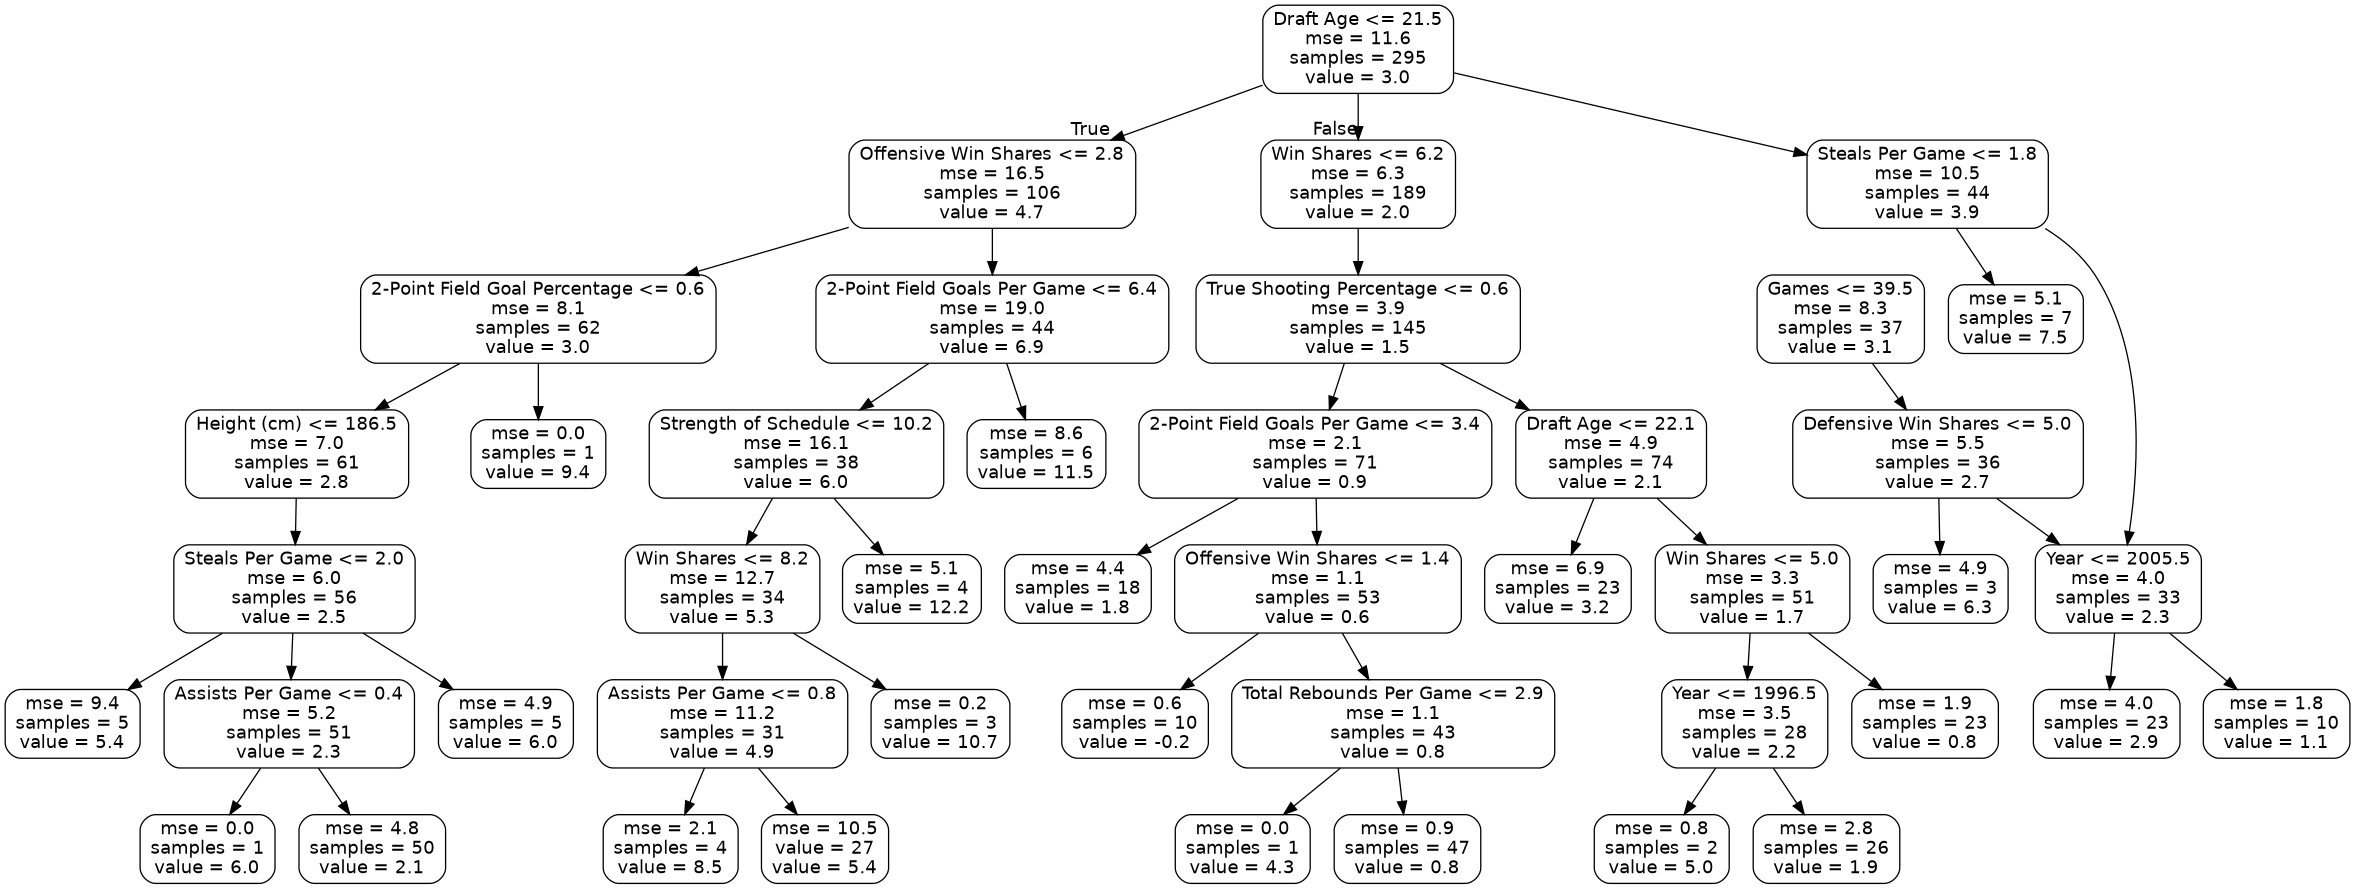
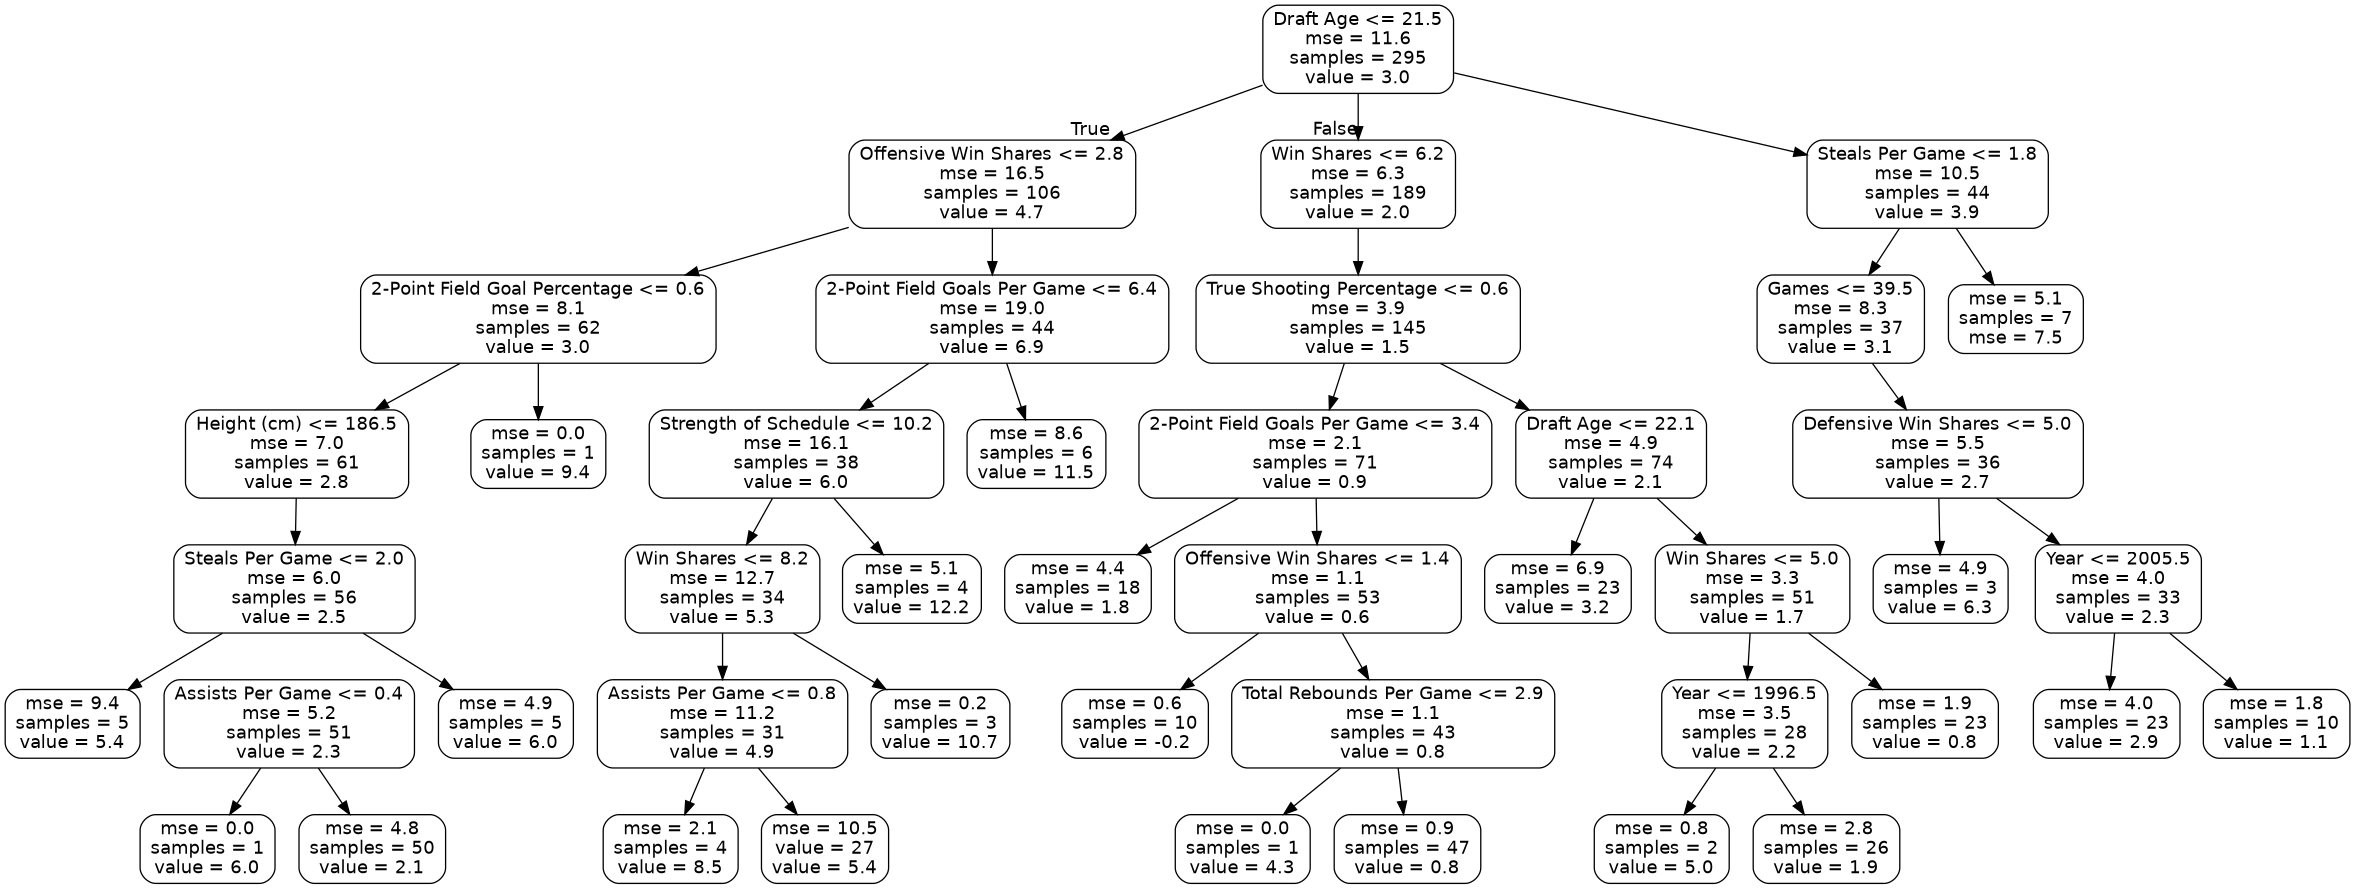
  digraph {
    node [color=black fontname=helvetica shape=box style=rounded]
    edge [fontname=helvetica]
    n1 [label="Draft Age <= 21.5\nmse = 11.6\nsamples = 295\nvalue = 3.0"]
    n2 [label="Offensive Win Shares <= 2.8\nmse = 16.5\nsamples = 106\nvalue = 4.7"]
    n3 [label="Win Shares <= 6.2\nmse = 6.3\nsamples = 189\nvalue = 2.0"]
    n4 [label="Steals Per Game <= 1.8\nmse = 10.5\nsamples = 44\nvalue = 3.9"]
    n5 [label="2-Point Field Goal Percentage <= 0.6\nmse = 8.1\nsamples = 62\nvalue = 3.0"]
    n6 [label="2-Point Field Goals Per Game <= 6.4\nmse = 19.0\nsamples = 44\nvalue = 6.9"]
    n7 [label="True Shooting Percentage <= 0.6\nmse = 3.9\nsamples = 145\nvalue = 1.5"]
    n8 [label="Height (cm) <= 186.5\nmse = 7.0\nsamples = 61\nvalue = 2.8"]
    n9 [label="mse = 0.0\nsamples = 1\nvalue = 9.4"]
    n10 [label="Strength of Schedule <= 10.2\nmse = 16.1\nsamples = 38\nvalue = 6.0"]
    n11 [label="mse = 8.6\nsamples = 6\nvalue = 11.5"]
    n12 [label="Steals Per Game <= 2.0\nmse = 6.0\nsamples = 56\nvalue = 2.5"]
    n13 [label="mse = 9.4\nsamples = 5\nvalue = 5.4"]
    n14 [label="Assists Per Game <= 0.4\nmse = 5.2\nsamples = 51\nvalue = 2.3"]
    n15 [label="mse = 4.9\nsamples = 5\nvalue = 6.0"]
    n16 [label="mse = 0.0\nsamples = 1\nvalue = 6.0"]
    n17 [label="mse = 4.8\nsamples = 50\nvalue = 2.1"]
    n18 [label="Win Shares <= 8.2\nmse = 12.7\nsamples = 34\nvalue = 5.3"]
    n19 [label="mse = 5.1\nsamples = 4\nvalue = 12.2"]
    n20 [label="Assists Per Game <= 0.8\nmse = 11.2\nsamples = 31\nvalue = 4.9"]
    n21 [label="mse = 0.2\nsamples = 3\nvalue = 10.7"]
    n22 [label="mse = 2.1\nsamples = 4\nvalue = 8.5"]
    n23 [label="mse = 10.5\nvalue = 27\nvalue = 5.4"]
    n24 [label="2-Point Field Goals Per Game <= 3.4\nmse = 2.1\nsamples = 71\nvalue = 0.9"]
    n25 [label="Draft Age <= 22.1\nmse = 4.9\nsamples = 74\nvalue = 2.1"]
    n26 [label="Games <= 39.5\nmse = 8.3\nsamples = 37\nvalue = 3.1"]
-   n27 [label="mse = 5.1\nsamples = 7\nvalue = 7.5"]
+   n27 [label="mse = 5.1\nsamples = 7\nmse = 7.5"]
    n28 [label="mse = 4.4\nsamples = 18\nvalue = 1.8"]
    n29 [label="Offensive Win Shares <= 1.4\nmse = 1.1\nsamples = 53\nvalue = 0.6"]
    n30 [label="mse = 6.9\nsamples = 23\nvalue = 3.2"]
    n31 [label="Win Shares <= 5.0\nmse = 3.3\nsamples = 51\nvalue = 1.7"]
    n32 [label="mse = 0.6\nsamples = 10\nvalue = -0.2"]
    n33 [label="Total Rebounds Per Game <= 2.9\nmse = 1.1\nsamples = 43\nvalue = 0.8"]
    n34 [label="mse = 0.0\nsamples = 1\nvalue = 4.3"]
    n35 [label="mse = 0.9\nsamples = 47\nvalue = 0.8"]
    n36 [label="Year <= 1996.5\nmse = 3.5\nsamples = 28\nvalue = 2.2"]
    n37 [label="mse = 1.9\nsamples = 23\nvalue = 0.8"]
    n38 [label="mse = 0.8\nsamples = 2\nvalue = 5.0"]
    n39 [label="mse = 2.8\nsamples = 26\nvalue = 1.9"]
    n40 [label="Defensive Win Shares <= 5.0\nmse = 5.5\nsamples = 36\nvalue = 2.7"]
    n41 [label="Year <= 2005.5\nmse = 4.0\nsamples = 33\nvalue = 2.3"]
    n42 [label="mse = 4.9\nsamples = 3\nvalue = 6.3"]
    n43 [label="mse = 4.0\nsamples = 23\nvalue = 2.9"]
    n44 [label="mse = 1.8\nsamples = 10\nvalue = 1.1"]
    n1 -> n2 [headlabel=True labelangle=45 labeldistance=2.5]
    n1 -> n3 [headlabel=False labelangle=-45 labeldistance=2.5]
    n1 -> n4
    n2 -> n5
    n2 -> n6
    n3 -> n7
-   n4 -> n41
+   n4 -> n26
    n4 -> n27
    n5 -> n8
    n5 -> n9
    n6 -> n10
    n6 -> n11
    n7 -> n24
    n7 -> n25
    n8 -> n12
    n10 -> n18
    n10 -> n19
    n12 -> n13
-   n12 -> n14
    n12 -> n15
    n14 -> n16
    n14 -> n17
    n18 -> n20
    n18 -> n21
    n20 -> n22
    n20 -> n23
    n24 -> n28
    n24 -> n29
    n25 -> n30
    n25 -> n31
    n26 -> n40
    n29 -> n32
    n29 -> n33
    n31 -> n36
    n31 -> n37
    n33 -> n34
    n33 -> n35
    n36 -> n38
    n36 -> n39
    n40 -> n41
    n40 -> n42
    n41 -> n43
    n41 -> n44
  }
